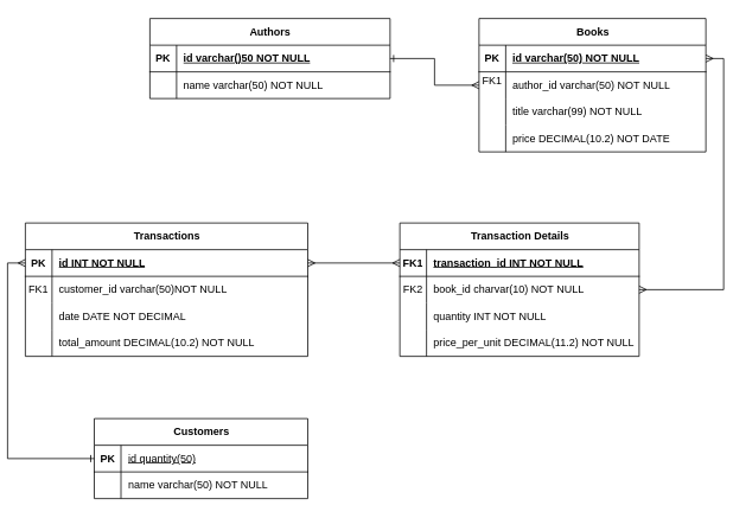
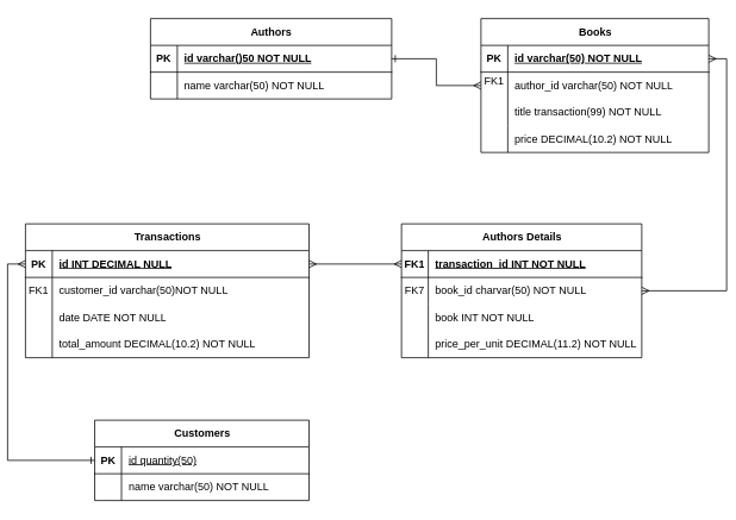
  <mxCell id="0" />
  <mxCell id="1" parent="0" />
  <mxCell id="2" value="Books" style="shape=table;startSize=30;container=1;collapsible=1;childLayout=tableLayout;fixedRows=1;rowLines=0;fontStyle=1;align=center;resizeLast=1;html=1;" vertex="1" parent="1"><mxGeometry x="530" y="20" width="255" height="150" as="geometry" /></mxCell>
  <mxCell id="3" value="" style="shape=tableRow;horizontal=0;startSize=0;swimlaneHead=0;swimlaneBody=0;fillColor=none;collapsible=0;dropTarget=0;points=[[0,0.5],[1,0.5]];portConstraint=eastwest;top=0;left=0;right=0;bottom=1;" vertex="1" parent="2"><mxGeometry y="30" width="255" height="30" as="geometry" /></mxCell>
  <mxCell id="4" value="PK" style="shape=partialRectangle;connectable=0;fillColor=none;top=0;left=0;bottom=0;right=0;fontStyle=1;overflow=hidden;whiteSpace=wrap;html=1;" vertex="1" parent="3"><mxGeometry width="30" height="30" as="geometry"><mxRectangle width="30" height="30" as="alternateBounds" /></mxGeometry></mxCell>
  <mxCell id="5" value="id varchar(50) NOT NULL" style="shape=partialRectangle;connectable=0;fillColor=none;top=0;left=0;bottom=0;right=0;align=left;spacingLeft=6;fontStyle=5;overflow=hidden;whiteSpace=wrap;html=1;" vertex="1" parent="3"><mxGeometry x="30" width="225" height="30" as="geometry"><mxRectangle width="225" height="30" as="alternateBounds" /></mxGeometry></mxCell>
  <mxCell id="6" value="" style="shape=tableRow;horizontal=0;startSize=0;swimlaneHead=0;swimlaneBody=0;fillColor=none;collapsible=0;dropTarget=0;points=[[0,0.5],[1,0.5]];portConstraint=eastwest;top=0;left=0;right=0;bottom=0;" vertex="1" parent="2"><mxGeometry y="60" width="255" height="30" as="geometry" /></mxCell>
  <mxCell id="7" value="FK1&lt;div&gt;&lt;br&gt;&lt;/div&gt;" style="shape=partialRectangle;connectable=0;fillColor=none;top=0;left=0;bottom=0;right=0;editable=1;overflow=hidden;whiteSpace=wrap;html=1;" vertex="1" parent="6"><mxGeometry width="30" height="30" as="geometry"><mxRectangle width="30" height="30" as="alternateBounds" /></mxGeometry></mxCell>
  <mxCell id="8" value="author_id varchar(50) NOT NULL" style="shape=partialRectangle;connectable=0;fillColor=none;top=0;left=0;bottom=0;right=0;align=left;spacingLeft=6;overflow=hidden;whiteSpace=wrap;html=1;" vertex="1" parent="6"><mxGeometry x="30" width="225" height="30" as="geometry"><mxRectangle width="225" height="30" as="alternateBounds" /></mxGeometry></mxCell>
  <mxCell id="9" style="shape=tableRow;horizontal=0;startSize=0;swimlaneHead=0;swimlaneBody=0;fillColor=none;collapsible=0;dropTarget=0;points=[[0,0.5],[1,0.5]];portConstraint=eastwest;top=0;left=0;right=0;bottom=0;" vertex="1" parent="2"><mxGeometry y="90" width="255" height="30" as="geometry" /></mxCell>
  <mxCell id="10" style="shape=partialRectangle;connectable=0;fillColor=none;top=0;left=0;bottom=0;right=0;editable=1;overflow=hidden;whiteSpace=wrap;html=1;" vertex="1" parent="9"><mxGeometry width="30" height="30" as="geometry"><mxRectangle width="30" height="30" as="alternateBounds" /></mxGeometry></mxCell>
- <mxCell id="11" value="title varchar(99) NOT NULL" style="shape=partialRectangle;connectable=0;fillColor=none;top=0;left=0;bottom=0;right=0;align=left;spacingLeft=6;overflow=hidden;whiteSpace=wrap;html=1;" vertex="1" parent="9"><mxGeometry x="30" width="225" height="30" as="geometry"><mxRectangle width="225" height="30" as="alternateBounds" /></mxGeometry></mxCell>
+ <mxCell id="11" value="title transaction(99) NOT NULL" style="shape=partialRectangle;connectable=0;fillColor=none;top=0;left=0;bottom=0;right=0;align=left;spacingLeft=6;overflow=hidden;whiteSpace=wrap;html=1;" vertex="1" parent="9"><mxGeometry x="30" width="225" height="30" as="geometry"><mxRectangle width="225" height="30" as="alternateBounds" /></mxGeometry></mxCell>
  <mxCell id="12" style="shape=tableRow;horizontal=0;startSize=0;swimlaneHead=0;swimlaneBody=0;fillColor=none;collapsible=0;dropTarget=0;points=[[0,0.5],[1,0.5]];portConstraint=eastwest;top=0;left=0;right=0;bottom=0;" vertex="1" parent="2"><mxGeometry y="120" width="255" height="30" as="geometry" /></mxCell>
  <mxCell id="13" style="shape=partialRectangle;connectable=0;fillColor=none;top=0;left=0;bottom=0;right=0;editable=1;overflow=hidden;whiteSpace=wrap;html=1;" vertex="1" parent="12"><mxGeometry width="30" height="30" as="geometry"><mxRectangle width="30" height="30" as="alternateBounds" /></mxGeometry></mxCell>
- <mxCell id="14" value="price DECIMAL(10.2) NOT DATE" style="shape=partialRectangle;connectable=0;fillColor=none;top=0;left=0;bottom=0;right=0;align=left;spacingLeft=6;overflow=hidden;whiteSpace=wrap;html=1;" vertex="1" parent="12"><mxGeometry x="30" width="225" height="30" as="geometry"><mxRectangle width="225" height="30" as="alternateBounds" /></mxGeometry></mxCell>
+ <mxCell id="14" value="price DECIMAL(10.2) NOT NULL" style="shape=partialRectangle;connectable=0;fillColor=none;top=0;left=0;bottom=0;right=0;align=left;spacingLeft=6;overflow=hidden;whiteSpace=wrap;html=1;" vertex="1" parent="12"><mxGeometry x="30" width="225" height="30" as="geometry"><mxRectangle width="225" height="30" as="alternateBounds" /></mxGeometry></mxCell>
  <mxCell id="15" value="Transactions" style="shape=table;startSize=30;container=1;collapsible=1;childLayout=tableLayout;fixedRows=1;rowLines=0;fontStyle=1;align=center;resizeLast=1;html=1;" vertex="1" parent="1"><mxGeometry x="20" y="250" width="317.5" height="150" as="geometry" /></mxCell>
  <mxCell id="16" value="" style="shape=tableRow;horizontal=0;startSize=0;swimlaneHead=0;swimlaneBody=0;fillColor=none;collapsible=0;dropTarget=0;points=[[0,0.5],[1,0.5]];portConstraint=eastwest;top=0;left=0;right=0;bottom=1;" vertex="1" parent="15"><mxGeometry y="30" width="317.5" height="30" as="geometry" /></mxCell>
  <mxCell id="17" value="PK" style="shape=partialRectangle;connectable=0;fillColor=none;top=0;left=0;bottom=0;right=0;fontStyle=1;overflow=hidden;whiteSpace=wrap;html=1;" vertex="1" parent="16"><mxGeometry width="30" height="30" as="geometry"><mxRectangle width="30" height="30" as="alternateBounds" /></mxGeometry></mxCell>
- <mxCell id="18" value="id INT NOT NULL" style="shape=partialRectangle;connectable=0;fillColor=none;top=0;left=0;bottom=0;right=0;align=left;spacingLeft=6;fontStyle=5;overflow=hidden;whiteSpace=wrap;html=1;" vertex="1" parent="16"><mxGeometry x="30" width="287.5" height="30" as="geometry"><mxRectangle width="287.5" height="30" as="alternateBounds" /></mxGeometry></mxCell>
+ <mxCell id="18" value="id INT DECIMAL NULL" style="shape=partialRectangle;connectable=0;fillColor=none;top=0;left=0;bottom=0;right=0;align=left;spacingLeft=6;fontStyle=5;overflow=hidden;whiteSpace=wrap;html=1;" vertex="1" parent="16"><mxGeometry x="30" width="287.5" height="30" as="geometry"><mxRectangle width="287.5" height="30" as="alternateBounds" /></mxGeometry></mxCell>
  <mxCell id="19" value="" style="shape=tableRow;horizontal=0;startSize=0;swimlaneHead=0;swimlaneBody=0;fillColor=none;collapsible=0;dropTarget=0;points=[[0,0.5],[1,0.5]];portConstraint=eastwest;top=0;left=0;right=0;bottom=0;" vertex="1" parent="15"><mxGeometry y="60" width="317.5" height="30" as="geometry" /></mxCell>
  <mxCell id="20" value="FK1" style="shape=partialRectangle;connectable=0;fillColor=none;top=0;left=0;bottom=0;right=0;editable=1;overflow=hidden;whiteSpace=wrap;html=1;" vertex="1" parent="19"><mxGeometry width="30" height="30" as="geometry"><mxRectangle width="30" height="30" as="alternateBounds" /></mxGeometry></mxCell>
  <mxCell id="21" value="customer_id varchar(50)NOT NULL" style="shape=partialRectangle;connectable=0;fillColor=none;top=0;left=0;bottom=0;right=0;align=left;spacingLeft=6;overflow=hidden;whiteSpace=wrap;html=1;" vertex="1" parent="19"><mxGeometry x="30" width="287.5" height="30" as="geometry"><mxRectangle width="287.5" height="30" as="alternateBounds" /></mxGeometry></mxCell>
  <mxCell id="22" style="shape=tableRow;horizontal=0;startSize=0;swimlaneHead=0;swimlaneBody=0;fillColor=none;collapsible=0;dropTarget=0;points=[[0,0.5],[1,0.5]];portConstraint=eastwest;top=0;left=0;right=0;bottom=0;" vertex="1" parent="15"><mxGeometry y="90" width="317.5" height="30" as="geometry" /></mxCell>
  <mxCell id="23" style="shape=partialRectangle;connectable=0;fillColor=none;top=0;left=0;bottom=0;right=0;editable=1;overflow=hidden;whiteSpace=wrap;html=1;" vertex="1" parent="22"><mxGeometry width="30" height="30" as="geometry"><mxRectangle width="30" height="30" as="alternateBounds" /></mxGeometry></mxCell>
- <mxCell id="24" value="date DATE NOT DECIMAL" style="shape=partialRectangle;connectable=0;fillColor=none;top=0;left=0;bottom=0;right=0;align=left;spacingLeft=6;overflow=hidden;whiteSpace=wrap;html=1;" vertex="1" parent="22"><mxGeometry x="30" width="287.5" height="30" as="geometry"><mxRectangle width="287.5" height="30" as="alternateBounds" /></mxGeometry></mxCell>
+ <mxCell id="24" value="date DATE NOT NULL" style="shape=partialRectangle;connectable=0;fillColor=none;top=0;left=0;bottom=0;right=0;align=left;spacingLeft=6;overflow=hidden;whiteSpace=wrap;html=1;" vertex="1" parent="22"><mxGeometry x="30" width="287.5" height="30" as="geometry"><mxRectangle width="287.5" height="30" as="alternateBounds" /></mxGeometry></mxCell>
  <mxCell id="25" style="shape=tableRow;horizontal=0;startSize=0;swimlaneHead=0;swimlaneBody=0;fillColor=none;collapsible=0;dropTarget=0;points=[[0,0.5],[1,0.5]];portConstraint=eastwest;top=0;left=0;right=0;bottom=0;" vertex="1" parent="15"><mxGeometry y="120" width="317.5" height="30" as="geometry" /></mxCell>
  <mxCell id="26" style="shape=partialRectangle;connectable=0;fillColor=none;top=0;left=0;bottom=0;right=0;editable=1;overflow=hidden;whiteSpace=wrap;html=1;" vertex="1" parent="25"><mxGeometry width="30" height="30" as="geometry"><mxRectangle width="30" height="30" as="alternateBounds" /></mxGeometry></mxCell>
  <mxCell id="27" value="total_amount DECIMAL(10.2) NOT NULL" style="shape=partialRectangle;connectable=0;fillColor=none;top=0;left=0;bottom=0;right=0;align=left;spacingLeft=6;overflow=hidden;whiteSpace=wrap;html=1;" vertex="1" parent="25"><mxGeometry x="30" width="287.5" height="30" as="geometry"><mxRectangle width="287.5" height="30" as="alternateBounds" /></mxGeometry></mxCell>
- <mxCell id="28" value="Transaction Details" style="shape=table;startSize=30;container=1;collapsible=1;childLayout=tableLayout;fixedRows=1;rowLines=0;fontStyle=1;align=center;resizeLast=1;html=1;" vertex="1" parent="1"><mxGeometry x="441" y="250" width="269" height="150" as="geometry" /></mxCell>
+ <mxCell id="28" value="Authors Details" style="shape=table;startSize=30;container=1;collapsible=1;childLayout=tableLayout;fixedRows=1;rowLines=0;fontStyle=1;align=center;resizeLast=1;html=1;" vertex="1" parent="1"><mxGeometry x="441" y="250" width="269" height="150" as="geometry" /></mxCell>
  <mxCell id="29" value="" style="shape=tableRow;horizontal=0;startSize=0;swimlaneHead=0;swimlaneBody=0;fillColor=none;collapsible=0;dropTarget=0;points=[[0,0.5],[1,0.5]];portConstraint=eastwest;top=0;left=0;right=0;bottom=1;" vertex="1" parent="28"><mxGeometry y="30" width="269" height="30" as="geometry" /></mxCell>
  <mxCell id="30" value="FK1" style="shape=partialRectangle;connectable=0;fillColor=none;top=0;left=0;bottom=0;right=0;fontStyle=1;overflow=hidden;whiteSpace=wrap;html=1;" vertex="1" parent="29"><mxGeometry width="30" height="30" as="geometry"><mxRectangle width="30" height="30" as="alternateBounds" /></mxGeometry></mxCell>
  <mxCell id="31" value="transaction_id INT NOT NULL" style="shape=partialRectangle;connectable=0;fillColor=none;top=0;left=0;bottom=0;right=0;align=left;spacingLeft=6;fontStyle=5;overflow=hidden;whiteSpace=wrap;html=1;" vertex="1" parent="29"><mxGeometry x="30" width="239" height="30" as="geometry"><mxRectangle width="239" height="30" as="alternateBounds" /></mxGeometry></mxCell>
  <mxCell id="32" value="" style="shape=tableRow;horizontal=0;startSize=0;swimlaneHead=0;swimlaneBody=0;fillColor=none;collapsible=0;dropTarget=0;points=[[0,0.5],[1,0.5]];portConstraint=eastwest;top=0;left=0;right=0;bottom=0;" vertex="1" parent="28"><mxGeometry y="60" width="269" height="30" as="geometry" /></mxCell>
- <mxCell id="33" value="FK2" style="shape=partialRectangle;connectable=0;fillColor=none;top=0;left=0;bottom=0;right=0;editable=1;overflow=hidden;whiteSpace=wrap;html=1;" vertex="1" parent="32"><mxGeometry width="30" height="30" as="geometry"><mxRectangle width="30" height="30" as="alternateBounds" /></mxGeometry></mxCell>
- <mxCell id="34" value="book_id charvar(10) NOT NULL" style="shape=partialRectangle;connectable=0;fillColor=none;top=0;left=0;bottom=0;right=0;align=left;spacingLeft=6;overflow=hidden;whiteSpace=wrap;html=1;" vertex="1" parent="32"><mxGeometry x="30" width="239" height="30" as="geometry"><mxRectangle width="239" height="30" as="alternateBounds" /></mxGeometry></mxCell>
+ <mxCell id="33" value="FK7" style="shape=partialRectangle;connectable=0;fillColor=none;top=0;left=0;bottom=0;right=0;editable=1;overflow=hidden;whiteSpace=wrap;html=1;" vertex="1" parent="32"><mxGeometry width="30" height="30" as="geometry"><mxRectangle width="30" height="30" as="alternateBounds" /></mxGeometry></mxCell>
+ <mxCell id="34" value="book_id charvar(50) NOT NULL" style="shape=partialRectangle;connectable=0;fillColor=none;top=0;left=0;bottom=0;right=0;align=left;spacingLeft=6;overflow=hidden;whiteSpace=wrap;html=1;" vertex="1" parent="32"><mxGeometry x="30" width="239" height="30" as="geometry"><mxRectangle width="239" height="30" as="alternateBounds" /></mxGeometry></mxCell>
  <mxCell id="35" style="shape=tableRow;horizontal=0;startSize=0;swimlaneHead=0;swimlaneBody=0;fillColor=none;collapsible=0;dropTarget=0;points=[[0,0.5],[1,0.5]];portConstraint=eastwest;top=0;left=0;right=0;bottom=0;" vertex="1" parent="28"><mxGeometry y="90" width="269" height="30" as="geometry" /></mxCell>
  <mxCell id="36" style="shape=partialRectangle;connectable=0;fillColor=none;top=0;left=0;bottom=0;right=0;editable=1;overflow=hidden;whiteSpace=wrap;html=1;" vertex="1" parent="35"><mxGeometry width="30" height="30" as="geometry"><mxRectangle width="30" height="30" as="alternateBounds" /></mxGeometry></mxCell>
- <mxCell id="37" value="quantity INT NOT NULL" style="shape=partialRectangle;connectable=0;fillColor=none;top=0;left=0;bottom=0;right=0;align=left;spacingLeft=6;overflow=hidden;whiteSpace=wrap;html=1;" vertex="1" parent="35"><mxGeometry x="30" width="239" height="30" as="geometry"><mxRectangle width="239" height="30" as="alternateBounds" /></mxGeometry></mxCell>
+ <mxCell id="37" value="book INT NOT NULL" style="shape=partialRectangle;connectable=0;fillColor=none;top=0;left=0;bottom=0;right=0;align=left;spacingLeft=6;overflow=hidden;whiteSpace=wrap;html=1;" vertex="1" parent="35"><mxGeometry x="30" width="239" height="30" as="geometry"><mxRectangle width="239" height="30" as="alternateBounds" /></mxGeometry></mxCell>
  <mxCell id="38" style="shape=tableRow;horizontal=0;startSize=0;swimlaneHead=0;swimlaneBody=0;fillColor=none;collapsible=0;dropTarget=0;points=[[0,0.5],[1,0.5]];portConstraint=eastwest;top=0;left=0;right=0;bottom=0;" vertex="1" parent="28"><mxGeometry y="120" width="269" height="30" as="geometry" /></mxCell>
  <mxCell id="39" style="shape=partialRectangle;connectable=0;fillColor=none;top=0;left=0;bottom=0;right=0;editable=1;overflow=hidden;whiteSpace=wrap;html=1;" vertex="1" parent="38"><mxGeometry width="30" height="30" as="geometry"><mxRectangle width="30" height="30" as="alternateBounds" /></mxGeometry></mxCell>
  <mxCell id="40" value="price_per_unit DECIMAL(11.2) NOT NULL" style="shape=partialRectangle;connectable=0;fillColor=none;top=0;left=0;bottom=0;right=0;align=left;spacingLeft=6;overflow=hidden;whiteSpace=wrap;html=1;" vertex="1" parent="38"><mxGeometry x="30" width="239" height="30" as="geometry"><mxRectangle width="239" height="30" as="alternateBounds" /></mxGeometry></mxCell>
  <mxCell id="41" value="Authors" style="shape=table;startSize=30;container=1;collapsible=1;childLayout=tableLayout;fixedRows=1;rowLines=0;fontStyle=1;align=center;resizeLast=1;html=1;" vertex="1" parent="1"><mxGeometry x="160" y="20" width="270" height="90" as="geometry" /></mxCell>
  <mxCell id="42" value="" style="shape=tableRow;horizontal=0;startSize=0;swimlaneHead=0;swimlaneBody=0;fillColor=none;collapsible=0;dropTarget=0;points=[[0,0.5],[1,0.5]];portConstraint=eastwest;top=0;left=0;right=0;bottom=1;" vertex="1" parent="41"><mxGeometry y="30" width="270" height="30" as="geometry" /></mxCell>
  <mxCell id="43" value="PK" style="shape=partialRectangle;connectable=0;fillColor=none;top=0;left=0;bottom=0;right=0;fontStyle=1;overflow=hidden;whiteSpace=wrap;html=1;" vertex="1" parent="42"><mxGeometry width="30" height="30" as="geometry"><mxRectangle width="30" height="30" as="alternateBounds" /></mxGeometry></mxCell>
  <mxCell id="44" value="id varchar()50 NOT NULL" style="shape=partialRectangle;connectable=0;fillColor=none;top=0;left=0;bottom=0;right=0;align=left;spacingLeft=6;fontStyle=5;overflow=hidden;whiteSpace=wrap;html=1;" vertex="1" parent="42"><mxGeometry x="30" width="240" height="30" as="geometry"><mxRectangle width="240" height="30" as="alternateBounds" /></mxGeometry></mxCell>
  <mxCell id="45" value="" style="shape=tableRow;horizontal=0;startSize=0;swimlaneHead=0;swimlaneBody=0;fillColor=none;collapsible=0;dropTarget=0;points=[[0,0.5],[1,0.5]];portConstraint=eastwest;top=0;left=0;right=0;bottom=0;" vertex="1" parent="41"><mxGeometry y="60" width="270" height="30" as="geometry" /></mxCell>
  <mxCell id="46" value="" style="shape=partialRectangle;connectable=0;fillColor=none;top=0;left=0;bottom=0;right=0;editable=1;overflow=hidden;whiteSpace=wrap;html=1;" vertex="1" parent="45"><mxGeometry width="30" height="30" as="geometry"><mxRectangle width="30" height="30" as="alternateBounds" /></mxGeometry></mxCell>
  <mxCell id="47" value="name varchar(50) NOT NULL" style="shape=partialRectangle;connectable=0;fillColor=none;top=0;left=0;bottom=0;right=0;align=left;spacingLeft=6;overflow=hidden;whiteSpace=wrap;html=1;" vertex="1" parent="45"><mxGeometry x="30" width="240" height="30" as="geometry"><mxRectangle width="240" height="30" as="alternateBounds" /></mxGeometry></mxCell>
  <mxCell id="48" value="Customers" style="shape=table;startSize=30;container=1;collapsible=1;childLayout=tableLayout;fixedRows=1;rowLines=0;fontStyle=1;align=center;resizeLast=1;html=1;" vertex="1" parent="1"><mxGeometry x="97.5" y="470" width="240" height="90" as="geometry" /></mxCell>
  <mxCell id="49" value="" style="shape=tableRow;horizontal=0;startSize=0;swimlaneHead=0;swimlaneBody=0;fillColor=none;collapsible=0;dropTarget=0;points=[[0,0.5],[1,0.5]];portConstraint=eastwest;top=0;left=0;right=0;bottom=1;" vertex="1" parent="48"><mxGeometry y="30" width="240" height="30" as="geometry" /></mxCell>
  <mxCell id="50" value="PK" style="shape=partialRectangle;connectable=0;fillColor=none;top=0;left=0;bottom=0;right=0;fontStyle=1;overflow=hidden;whiteSpace=wrap;html=1;" vertex="1" parent="49"><mxGeometry width="30" height="30" as="geometry"><mxRectangle width="30" height="30" as="alternateBounds" /></mxGeometry></mxCell>
  <mxCell id="51" value="&lt;span style=&quot;font-weight: normal;&quot;&gt;id quantity(50)&lt;/span&gt;" style="shape=partialRectangle;connectable=0;fillColor=none;top=0;left=0;bottom=0;right=0;align=left;spacingLeft=6;fontStyle=5;overflow=hidden;whiteSpace=wrap;html=1;" vertex="1" parent="49"><mxGeometry x="30" width="210" height="30" as="geometry"><mxRectangle width="210" height="30" as="alternateBounds" /></mxGeometry></mxCell>
  <mxCell id="52" value="" style="shape=tableRow;horizontal=0;startSize=0;swimlaneHead=0;swimlaneBody=0;fillColor=none;collapsible=0;dropTarget=0;points=[[0,0.5],[1,0.5]];portConstraint=eastwest;top=0;left=0;right=0;bottom=0;" vertex="1" parent="48"><mxGeometry y="60" width="240" height="30" as="geometry" /></mxCell>
  <mxCell id="53" value="" style="shape=partialRectangle;connectable=0;fillColor=none;top=0;left=0;bottom=0;right=0;editable=1;overflow=hidden;whiteSpace=wrap;html=1;" vertex="1" parent="52"><mxGeometry width="30" height="30" as="geometry"><mxRectangle width="30" height="30" as="alternateBounds" /></mxGeometry></mxCell>
  <mxCell id="54" value="name varchar(50) NOT NULL" style="shape=partialRectangle;connectable=0;fillColor=none;top=0;left=0;bottom=0;right=0;align=left;spacingLeft=6;overflow=hidden;whiteSpace=wrap;html=1;" vertex="1" parent="52"><mxGeometry x="30" width="210" height="30" as="geometry"><mxRectangle width="210" height="30" as="alternateBounds" /></mxGeometry></mxCell>
  <mxCell id="55" style="edgeStyle=orthogonalEdgeStyle;rounded=0;orthogonalLoop=1;jettySize=auto;html=1;entryX=0;entryY=0.5;entryDx=0;entryDy=0;startArrow=ERmany;startFill=0;endArrow=ERmany;endFill=0;" edge="1" parent="1" source="16" target="29"><mxGeometry relative="1" as="geometry" /></mxCell>
  <mxCell id="56" style="edgeStyle=orthogonalEdgeStyle;rounded=0;orthogonalLoop=1;jettySize=auto;html=1;entryX=1;entryY=0.5;entryDx=0;entryDy=0;startArrow=ERmany;startFill=0;endArrow=ERmany;endFill=0;" edge="1" parent="1" source="32" target="3"><mxGeometry relative="1" as="geometry" /></mxCell>
  <mxCell id="57" style="edgeStyle=orthogonalEdgeStyle;rounded=0;orthogonalLoop=1;jettySize=auto;html=1;entryX=0;entryY=0.5;entryDx=0;entryDy=0;startArrow=ERone;startFill=0;endArrow=ERmany;endFill=0;" edge="1" parent="1" source="49" target="16"><mxGeometry relative="1" as="geometry" /></mxCell>
  <mxCell id="58" style="edgeStyle=orthogonalEdgeStyle;rounded=0;orthogonalLoop=1;jettySize=auto;html=1;entryX=0;entryY=0.5;entryDx=0;entryDy=0;startArrow=ERone;startFill=0;endArrow=ERmany;endFill=0;" edge="1" parent="1" source="42" target="6"><mxGeometry relative="1" as="geometry" /></mxCell>
